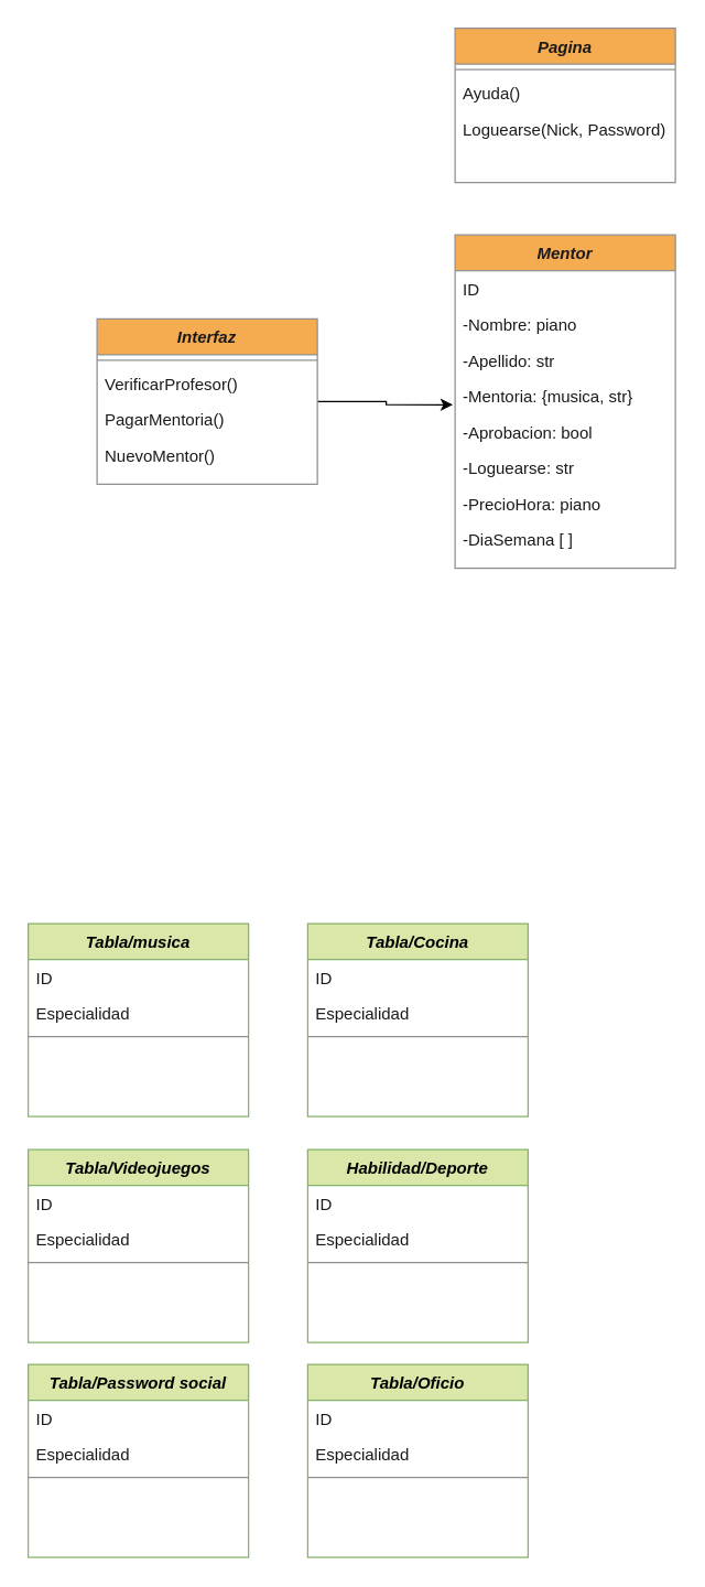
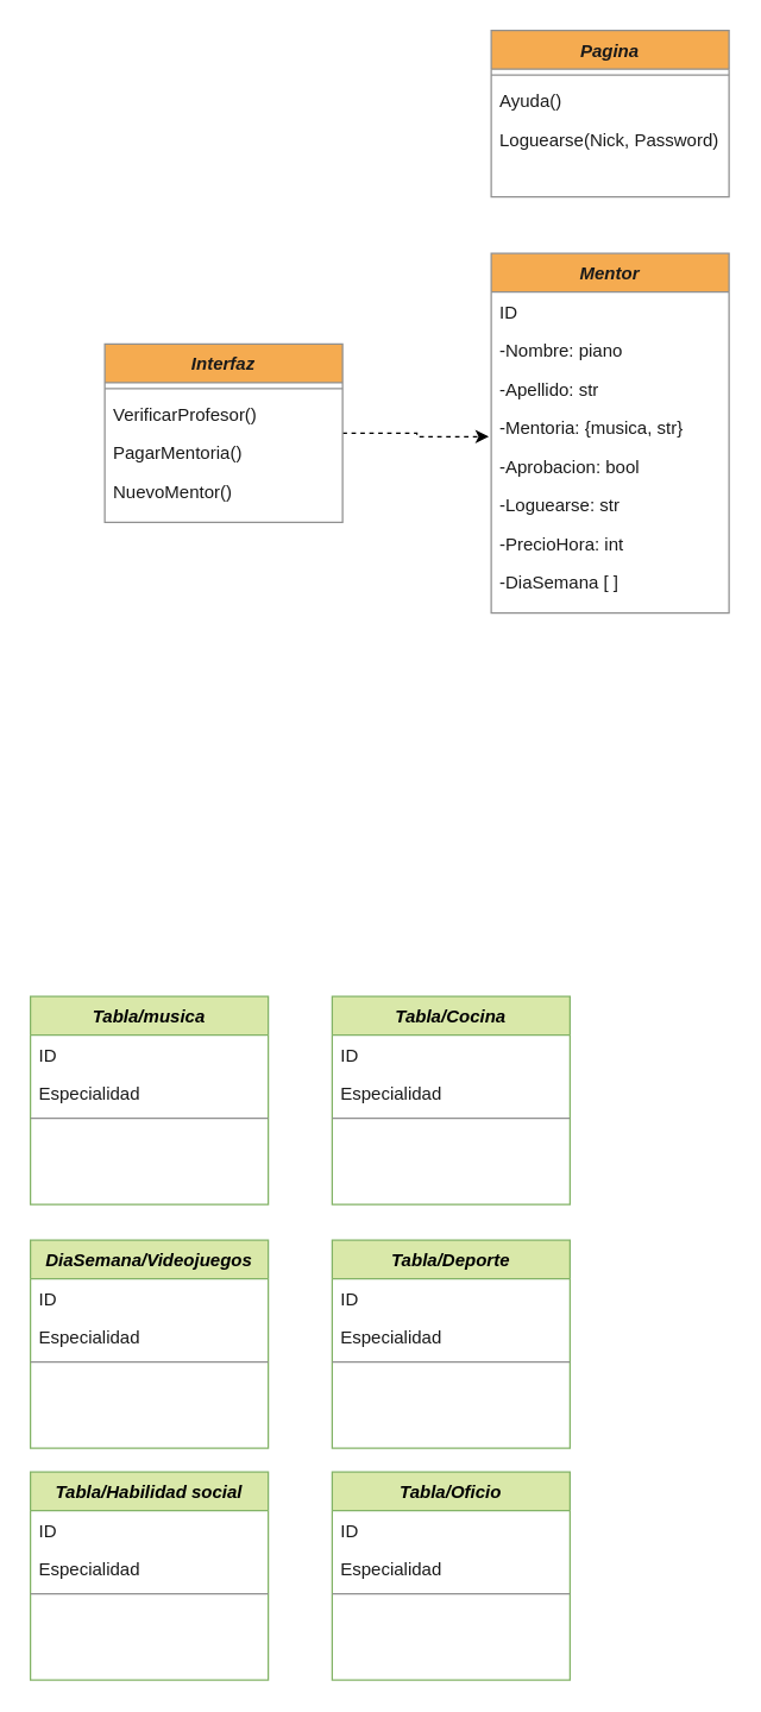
  <mxCell id="0" />
  <mxCell id="1" parent="0" />
  <mxCell id="2" value="Mentor" style="swimlane;fontStyle=3;align=center;verticalAlign=top;childLayout=stackLayout;horizontal=1;startSize=26;horizontalStack=0;resizeParent=1;resizeLast=0;collapsible=1;marginBottom=0;rounded=0;shadow=0;strokeWidth=1;labelBackgroundColor=none;fillColor=#F5AB50;strokeColor=#909090;fontColor=#1A1A1A;" parent="1" vertex="1"><mxGeometry x="330" y="170" width="160" height="242" as="geometry"><mxRectangle x="230" y="140" width="160" height="26" as="alternateBounds" /></mxGeometry></mxCell>
  <mxCell id="3" value="ID" style="text;align=left;verticalAlign=top;spacingLeft=4;spacingRight=4;overflow=hidden;rotatable=0;points=[[0,0.5],[1,0.5]];portConstraint=eastwest;labelBackgroundColor=none;fontColor=#1A1A1A;" parent="2" vertex="1"><mxGeometry y="26" width="160" height="26" as="geometry" /></mxCell>
  <mxCell id="4" value="-Nombre: piano" style="text;align=left;verticalAlign=top;spacingLeft=4;spacingRight=4;overflow=hidden;rotatable=0;points=[[0,0.5],[1,0.5]];portConstraint=eastwest;labelBackgroundColor=none;fontColor=#1A1A1A;" parent="2" vertex="1"><mxGeometry y="52" width="160" height="26" as="geometry" /></mxCell>
  <mxCell id="5" value="-Apellido: str" style="text;align=left;verticalAlign=top;spacingLeft=4;spacingRight=4;overflow=hidden;rotatable=0;points=[[0,0.5],[1,0.5]];portConstraint=eastwest;rounded=0;shadow=0;html=0;labelBackgroundColor=none;fontColor=#1A1A1A;" parent="2" vertex="1"><mxGeometry y="78" width="160" height="26" as="geometry" /></mxCell>
  <mxCell id="6" value="-Mentoria: {musica, str}" style="text;align=left;verticalAlign=top;spacingLeft=4;spacingRight=4;overflow=hidden;rotatable=0;points=[[0,0.5],[1,0.5]];portConstraint=eastwest;rounded=0;shadow=0;html=0;labelBackgroundColor=none;fontColor=#1A1A1A;" parent="2" vertex="1"><mxGeometry y="104" width="160" height="26" as="geometry" /></mxCell>
  <mxCell id="7" value="-Aprobacion: bool" style="text;align=left;verticalAlign=top;spacingLeft=4;spacingRight=4;overflow=hidden;rotatable=0;points=[[0,0.5],[1,0.5]];portConstraint=eastwest;rounded=0;shadow=0;html=0;labelBackgroundColor=none;fontColor=#1A1A1A;" parent="2" vertex="1"><mxGeometry y="130" width="160" height="26" as="geometry" /></mxCell>
  <mxCell id="8" value="-Loguearse: str" style="text;align=left;verticalAlign=top;spacingLeft=4;spacingRight=4;overflow=hidden;rotatable=0;points=[[0,0.5],[1,0.5]];portConstraint=eastwest;rounded=0;shadow=0;html=0;labelBackgroundColor=none;fontColor=#1A1A1A;" parent="2" vertex="1"><mxGeometry y="156" width="160" height="26" as="geometry" /></mxCell>
- <mxCell id="9" value="-PrecioHora: piano" style="text;align=left;verticalAlign=top;spacingLeft=4;spacingRight=4;overflow=hidden;rotatable=0;points=[[0,0.5],[1,0.5]];portConstraint=eastwest;rounded=0;shadow=0;html=0;labelBackgroundColor=none;fontColor=#1A1A1A;" parent="2" vertex="1"><mxGeometry y="182" width="160" height="26" as="geometry" /></mxCell>
+ <mxCell id="9" value="-PrecioHora: int" style="text;align=left;verticalAlign=top;spacingLeft=4;spacingRight=4;overflow=hidden;rotatable=0;points=[[0,0.5],[1,0.5]];portConstraint=eastwest;rounded=0;shadow=0;html=0;labelBackgroundColor=none;fontColor=#1A1A1A;" parent="2" vertex="1"><mxGeometry y="182" width="160" height="26" as="geometry" /></mxCell>
  <mxCell id="10" value="-DiaSemana [ ]" style="text;align=left;verticalAlign=top;spacingLeft=4;spacingRight=4;overflow=hidden;rotatable=0;points=[[0,0.5],[1,0.5]];portConstraint=eastwest;rounded=0;shadow=0;html=0;labelBackgroundColor=none;fontColor=#1A1A1A;" parent="2" vertex="1"><mxGeometry y="208" width="160" height="26" as="geometry" /></mxCell>
  <mxCell id="11" value="Pagina" style="swimlane;fontStyle=3;align=center;verticalAlign=top;childLayout=stackLayout;horizontal=1;startSize=26;horizontalStack=0;resizeParent=1;resizeLast=0;collapsible=1;marginBottom=0;rounded=0;shadow=0;strokeWidth=1;labelBackgroundColor=none;fillColor=#F5AB50;strokeColor=#909090;fontColor=#1A1A1A;glass=0;" parent="1" vertex="1"><mxGeometry x="330" y="20" width="160" height="112" as="geometry"><mxRectangle x="220" y="120" width="160" height="26" as="alternateBounds" /></mxGeometry></mxCell>
  <mxCell id="12" value="" style="line;html=1;strokeWidth=1;align=left;verticalAlign=middle;spacingTop=-1;spacingLeft=3;spacingRight=3;rotatable=0;labelPosition=right;points=[];portConstraint=eastwest;labelBackgroundColor=none;fillColor=#F5AB50;strokeColor=#909090;fontColor=#1A1A1A;" parent="11" vertex="1"><mxGeometry y="26" width="160" height="8" as="geometry" /></mxCell>
  <mxCell id="13" value="Ayuda()" style="text;align=left;verticalAlign=top;spacingLeft=4;spacingRight=4;overflow=hidden;rotatable=0;points=[[0,0.5],[1,0.5]];portConstraint=eastwest;labelBackgroundColor=none;fontColor=#1A1A1A;" parent="11" vertex="1"><mxGeometry y="34" width="160" height="26" as="geometry" /></mxCell>
  <mxCell id="14" value="Loguearse(Nick, Password)" style="text;align=left;verticalAlign=top;spacingLeft=4;spacingRight=4;overflow=hidden;rotatable=0;points=[[0,0.5],[1,0.5]];portConstraint=eastwest;labelBackgroundColor=none;fontColor=#1A1A1A;" vertex="1" parent="11"><mxGeometry y="60" width="160" height="26" as="geometry" /></mxCell>
  <mxCell id="15" value="Tabla/musica" style="swimlane;fontStyle=3;align=center;verticalAlign=top;childLayout=stackLayout;horizontal=1;startSize=26;horizontalStack=0;resizeParent=1;resizeLast=0;collapsible=1;marginBottom=0;rounded=0;shadow=0;strokeWidth=1;labelBackgroundColor=none;fillColor=#D9E8A9;strokeColor=#82b366;" parent="1" vertex="1"><mxGeometry x="20" y="670" width="160" height="140" as="geometry"><mxRectangle x="230" y="140" width="160" height="26" as="alternateBounds" /></mxGeometry></mxCell>
  <mxCell id="16" value="ID" style="text;align=left;verticalAlign=top;spacingLeft=4;spacingRight=4;overflow=hidden;rotatable=0;points=[[0,0.5],[1,0.5]];portConstraint=eastwest;labelBackgroundColor=none;fontColor=#1A1A1A;" parent="15" vertex="1"><mxGeometry y="26" width="160" height="26" as="geometry" /></mxCell>
  <mxCell id="17" value="Especialidad" style="text;align=left;verticalAlign=top;spacingLeft=4;spacingRight=4;overflow=hidden;rotatable=0;points=[[0,0.5],[1,0.5]];portConstraint=eastwest;labelBackgroundColor=none;fontColor=#1A1A1A;" parent="15" vertex="1"><mxGeometry y="52" width="160" height="26" as="geometry" /></mxCell>
  <mxCell id="18" value="" style="line;html=1;strokeWidth=1;align=left;verticalAlign=middle;spacingTop=-1;spacingLeft=3;spacingRight=3;rotatable=0;labelPosition=right;points=[];portConstraint=eastwest;labelBackgroundColor=none;fillColor=#F5AB50;strokeColor=#909090;fontColor=#1A1A1A;" parent="15" vertex="1"><mxGeometry y="78" width="160" height="8" as="geometry" /></mxCell>
  <mxCell id="19" value="Tabla/Cocina" style="swimlane;fontStyle=3;align=center;verticalAlign=top;childLayout=stackLayout;horizontal=1;startSize=26;horizontalStack=0;resizeParent=1;resizeLast=0;collapsible=1;marginBottom=0;rounded=0;shadow=0;strokeWidth=1;labelBackgroundColor=none;fillColor=#D9E8A9;strokeColor=#82b366;" parent="1" vertex="1"><mxGeometry x="223" y="670" width="160" height="140" as="geometry"><mxRectangle x="230" y="140" width="160" height="26" as="alternateBounds" /></mxGeometry></mxCell>
  <mxCell id="20" value="ID" style="text;align=left;verticalAlign=top;spacingLeft=4;spacingRight=4;overflow=hidden;rotatable=0;points=[[0,0.5],[1,0.5]];portConstraint=eastwest;labelBackgroundColor=none;fontColor=#1A1A1A;" parent="19" vertex="1"><mxGeometry y="26" width="160" height="26" as="geometry" /></mxCell>
  <mxCell id="21" value="Especialidad" style="text;align=left;verticalAlign=top;spacingLeft=4;spacingRight=4;overflow=hidden;rotatable=0;points=[[0,0.5],[1,0.5]];portConstraint=eastwest;labelBackgroundColor=none;fontColor=#1A1A1A;" parent="19" vertex="1"><mxGeometry y="52" width="160" height="26" as="geometry" /></mxCell>
  <mxCell id="22" value="" style="line;html=1;strokeWidth=1;align=left;verticalAlign=middle;spacingTop=-1;spacingLeft=3;spacingRight=3;rotatable=0;labelPosition=right;points=[];portConstraint=eastwest;labelBackgroundColor=none;fillColor=#F5AB50;strokeColor=#909090;fontColor=#1A1A1A;" parent="19" vertex="1"><mxGeometry y="78" width="160" height="8" as="geometry" /></mxCell>
- <mxCell id="23" value="Tabla/Videojuegos" style="swimlane;fontStyle=3;align=center;verticalAlign=top;childLayout=stackLayout;horizontal=1;startSize=26;horizontalStack=0;resizeParent=1;resizeLast=0;collapsible=1;marginBottom=0;rounded=0;shadow=0;strokeWidth=1;labelBackgroundColor=none;fillColor=#D9E8A9;strokeColor=#82b366;" parent="1" vertex="1"><mxGeometry x="20" y="834" width="160" height="140" as="geometry"><mxRectangle x="230" y="140" width="160" height="26" as="alternateBounds" /></mxGeometry></mxCell>
+ <mxCell id="23" value="DiaSemana/Videojuegos" style="swimlane;fontStyle=3;align=center;verticalAlign=top;childLayout=stackLayout;horizontal=1;startSize=26;horizontalStack=0;resizeParent=1;resizeLast=0;collapsible=1;marginBottom=0;rounded=0;shadow=0;strokeWidth=1;labelBackgroundColor=none;fillColor=#D9E8A9;strokeColor=#82b366;" parent="1" vertex="1"><mxGeometry x="20" y="834" width="160" height="140" as="geometry"><mxRectangle x="230" y="140" width="160" height="26" as="alternateBounds" /></mxGeometry></mxCell>
  <mxCell id="24" value="ID" style="text;align=left;verticalAlign=top;spacingLeft=4;spacingRight=4;overflow=hidden;rotatable=0;points=[[0,0.5],[1,0.5]];portConstraint=eastwest;labelBackgroundColor=none;fontColor=#1A1A1A;" parent="23" vertex="1"><mxGeometry y="26" width="160" height="26" as="geometry" /></mxCell>
  <mxCell id="25" value="Especialidad" style="text;align=left;verticalAlign=top;spacingLeft=4;spacingRight=4;overflow=hidden;rotatable=0;points=[[0,0.5],[1,0.5]];portConstraint=eastwest;labelBackgroundColor=none;fontColor=#1A1A1A;" parent="23" vertex="1"><mxGeometry y="52" width="160" height="26" as="geometry" /></mxCell>
  <mxCell id="26" value="" style="line;html=1;strokeWidth=1;align=left;verticalAlign=middle;spacingTop=-1;spacingLeft=3;spacingRight=3;rotatable=0;labelPosition=right;points=[];portConstraint=eastwest;labelBackgroundColor=none;fillColor=#F5AB50;strokeColor=#909090;fontColor=#1A1A1A;" parent="23" vertex="1"><mxGeometry y="78" width="160" height="8" as="geometry" /></mxCell>
- <mxCell id="27" value="Habilidad/Deporte" style="swimlane;fontStyle=3;align=center;verticalAlign=top;childLayout=stackLayout;horizontal=1;startSize=26;horizontalStack=0;resizeParent=1;resizeLast=0;collapsible=1;marginBottom=0;rounded=0;shadow=0;strokeWidth=1;labelBackgroundColor=none;fillColor=#D9E8A9;strokeColor=#82b366;" parent="1" vertex="1"><mxGeometry x="223" y="834" width="160" height="140" as="geometry"><mxRectangle x="230" y="140" width="160" height="26" as="alternateBounds" /></mxGeometry></mxCell>
+ <mxCell id="27" value="Tabla/Deporte" style="swimlane;fontStyle=3;align=center;verticalAlign=top;childLayout=stackLayout;horizontal=1;startSize=26;horizontalStack=0;resizeParent=1;resizeLast=0;collapsible=1;marginBottom=0;rounded=0;shadow=0;strokeWidth=1;labelBackgroundColor=none;fillColor=#D9E8A9;strokeColor=#82b366;" parent="1" vertex="1"><mxGeometry x="223" y="834" width="160" height="140" as="geometry"><mxRectangle x="230" y="140" width="160" height="26" as="alternateBounds" /></mxGeometry></mxCell>
  <mxCell id="28" value="ID" style="text;align=left;verticalAlign=top;spacingLeft=4;spacingRight=4;overflow=hidden;rotatable=0;points=[[0,0.5],[1,0.5]];portConstraint=eastwest;labelBackgroundColor=none;fontColor=#1A1A1A;" parent="27" vertex="1"><mxGeometry y="26" width="160" height="26" as="geometry" /></mxCell>
  <mxCell id="29" value="Especialidad" style="text;align=left;verticalAlign=top;spacingLeft=4;spacingRight=4;overflow=hidden;rotatable=0;points=[[0,0.5],[1,0.5]];portConstraint=eastwest;labelBackgroundColor=none;fontColor=#1A1A1A;" parent="27" vertex="1"><mxGeometry y="52" width="160" height="26" as="geometry" /></mxCell>
  <mxCell id="30" value="" style="line;html=1;strokeWidth=1;align=left;verticalAlign=middle;spacingTop=-1;spacingLeft=3;spacingRight=3;rotatable=0;labelPosition=right;points=[];portConstraint=eastwest;labelBackgroundColor=none;fillColor=#F5AB50;strokeColor=#909090;fontColor=#1A1A1A;" parent="27" vertex="1"><mxGeometry y="78" width="160" height="8" as="geometry" /></mxCell>
- <mxCell id="31" value="Tabla/Password social" style="swimlane;fontStyle=3;align=center;verticalAlign=top;childLayout=stackLayout;horizontal=1;startSize=26;horizontalStack=0;resizeParent=1;resizeLast=0;collapsible=1;marginBottom=0;rounded=0;shadow=0;strokeWidth=1;labelBackgroundColor=none;fillColor=#D9E8A9;strokeColor=#82b366;" parent="1" vertex="1"><mxGeometry x="20" y="990" width="160" height="140" as="geometry"><mxRectangle x="230" y="140" width="160" height="26" as="alternateBounds" /></mxGeometry></mxCell>
+ <mxCell id="31" value="Tabla/Habilidad social" style="swimlane;fontStyle=3;align=center;verticalAlign=top;childLayout=stackLayout;horizontal=1;startSize=26;horizontalStack=0;resizeParent=1;resizeLast=0;collapsible=1;marginBottom=0;rounded=0;shadow=0;strokeWidth=1;labelBackgroundColor=none;fillColor=#D9E8A9;strokeColor=#82b366;" parent="1" vertex="1"><mxGeometry x="20" y="990" width="160" height="140" as="geometry"><mxRectangle x="230" y="140" width="160" height="26" as="alternateBounds" /></mxGeometry></mxCell>
  <mxCell id="32" value="ID" style="text;align=left;verticalAlign=top;spacingLeft=4;spacingRight=4;overflow=hidden;rotatable=0;points=[[0,0.5],[1,0.5]];portConstraint=eastwest;labelBackgroundColor=none;fontColor=#1A1A1A;" parent="31" vertex="1"><mxGeometry y="26" width="160" height="26" as="geometry" /></mxCell>
  <mxCell id="33" value="Especialidad" style="text;align=left;verticalAlign=top;spacingLeft=4;spacingRight=4;overflow=hidden;rotatable=0;points=[[0,0.5],[1,0.5]];portConstraint=eastwest;labelBackgroundColor=none;fontColor=#1A1A1A;" parent="31" vertex="1"><mxGeometry y="52" width="160" height="26" as="geometry" /></mxCell>
  <mxCell id="34" value="" style="line;html=1;strokeWidth=1;align=left;verticalAlign=middle;spacingTop=-1;spacingLeft=3;spacingRight=3;rotatable=0;labelPosition=right;points=[];portConstraint=eastwest;labelBackgroundColor=none;fillColor=#F5AB50;strokeColor=#909090;fontColor=#1A1A1A;" parent="31" vertex="1"><mxGeometry y="78" width="160" height="8" as="geometry" /></mxCell>
  <mxCell id="35" value="Tabla/Oficio" style="swimlane;fontStyle=3;align=center;verticalAlign=top;childLayout=stackLayout;horizontal=1;startSize=26;horizontalStack=0;resizeParent=1;resizeLast=0;collapsible=1;marginBottom=0;rounded=0;shadow=0;strokeWidth=1;labelBackgroundColor=none;fillColor=#D9E8A9;strokeColor=#82b366;" parent="1" vertex="1"><mxGeometry x="223" y="990" width="160" height="140" as="geometry"><mxRectangle x="230" y="140" width="160" height="26" as="alternateBounds" /></mxGeometry></mxCell>
  <mxCell id="36" value="ID" style="text;align=left;verticalAlign=top;spacingLeft=4;spacingRight=4;overflow=hidden;rotatable=0;points=[[0,0.5],[1,0.5]];portConstraint=eastwest;labelBackgroundColor=none;fontColor=#1A1A1A;" parent="35" vertex="1"><mxGeometry y="26" width="160" height="26" as="geometry" /></mxCell>
  <mxCell id="37" value="Especialidad" style="text;align=left;verticalAlign=top;spacingLeft=4;spacingRight=4;overflow=hidden;rotatable=0;points=[[0,0.5],[1,0.5]];portConstraint=eastwest;labelBackgroundColor=none;fontColor=#1A1A1A;" parent="35" vertex="1"><mxGeometry y="52" width="160" height="26" as="geometry" /></mxCell>
  <mxCell id="38" value="" style="line;html=1;strokeWidth=1;align=left;verticalAlign=middle;spacingTop=-1;spacingLeft=3;spacingRight=3;rotatable=0;labelPosition=right;points=[];portConstraint=eastwest;labelBackgroundColor=none;fillColor=#F5AB50;strokeColor=#909090;fontColor=#1A1A1A;" parent="35" vertex="1"><mxGeometry y="78" width="160" height="8" as="geometry" /></mxCell>
- <mxCell id="39" style="edgeStyle=orthogonalEdgeStyle;rounded=0;orthogonalLoop=1;jettySize=auto;html=1;entryX=-0.01;entryY=0.744;entryDx=0;entryDy=0;entryPerimeter=0;" parent="1" source="40" target="6" edge="1"><mxGeometry relative="1" as="geometry" /></mxCell>
+ <mxCell id="39" style="edgeStyle=orthogonalEdgeStyle;rounded=0;orthogonalLoop=1;jettySize=auto;html=1;entryX=-0.01;entryY=0.744;entryDx=0;entryDy=0;entryPerimeter=0;dashed=1;" parent="1" source="40" target="6" edge="1"><mxGeometry relative="1" as="geometry" /></mxCell>
  <mxCell id="40" value="Interfaz" style="swimlane;fontStyle=3;align=center;verticalAlign=top;childLayout=stackLayout;horizontal=1;startSize=26;horizontalStack=0;resizeParent=1;resizeLast=0;collapsible=1;marginBottom=0;rounded=0;shadow=0;strokeWidth=1;labelBackgroundColor=none;fillColor=#F5AB50;strokeColor=#909090;fontColor=#1A1A1A;" parent="1" vertex="1"><mxGeometry x="70" y="231" width="160" height="120" as="geometry"><mxRectangle x="230" y="140" width="160" height="26" as="alternateBounds" /></mxGeometry></mxCell>
  <mxCell id="41" value="" style="line;html=1;strokeWidth=1;align=left;verticalAlign=middle;spacingTop=-1;spacingLeft=3;spacingRight=3;rotatable=0;labelPosition=right;points=[];portConstraint=eastwest;labelBackgroundColor=none;fillColor=#F5AB50;strokeColor=#909090;fontColor=#1A1A1A;" parent="40" vertex="1"><mxGeometry y="26" width="160" height="8" as="geometry" /></mxCell>
  <mxCell id="42" value="VerificarProfesor()" style="text;align=left;verticalAlign=top;spacingLeft=4;spacingRight=4;overflow=hidden;rotatable=0;points=[[0,0.5],[1,0.5]];portConstraint=eastwest;labelBackgroundColor=none;fontColor=#1A1A1A;" parent="40" vertex="1"><mxGeometry y="34" width="160" height="26" as="geometry" /></mxCell>
  <mxCell id="43" value="PagarMentoria()" style="text;align=left;verticalAlign=top;spacingLeft=4;spacingRight=4;overflow=hidden;rotatable=0;points=[[0,0.5],[1,0.5]];portConstraint=eastwest;labelBackgroundColor=none;fontColor=#1A1A1A;" parent="40" vertex="1"><mxGeometry y="60" width="160" height="26" as="geometry" /></mxCell>
  <mxCell id="44" value="NuevoMentor()" style="text;align=left;verticalAlign=top;spacingLeft=4;spacingRight=4;overflow=hidden;rotatable=0;points=[[0,0.5],[1,0.5]];portConstraint=eastwest;labelBackgroundColor=none;fontColor=#1A1A1A;" parent="40" vertex="1"><mxGeometry y="86" width="160" height="26" as="geometry" /></mxCell>
